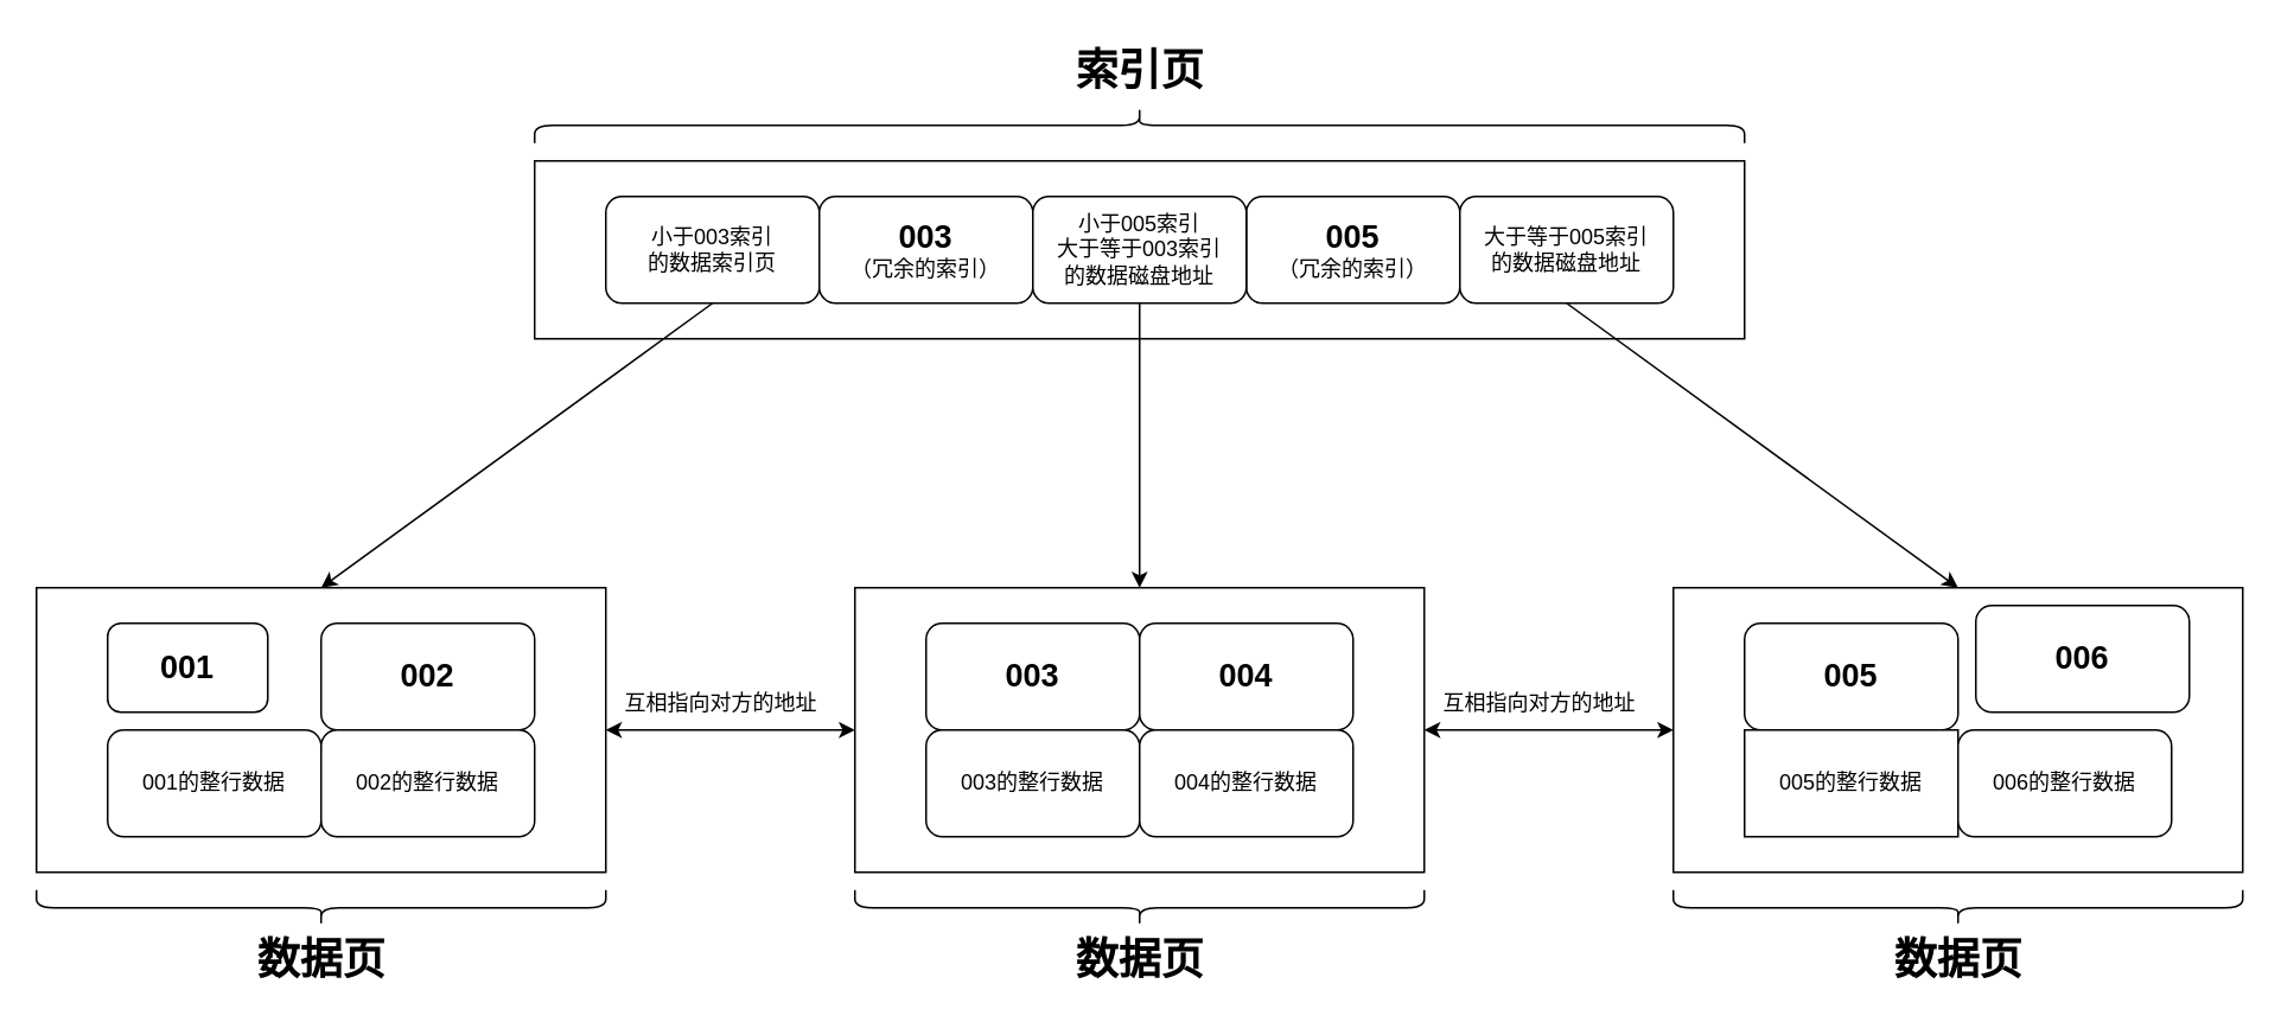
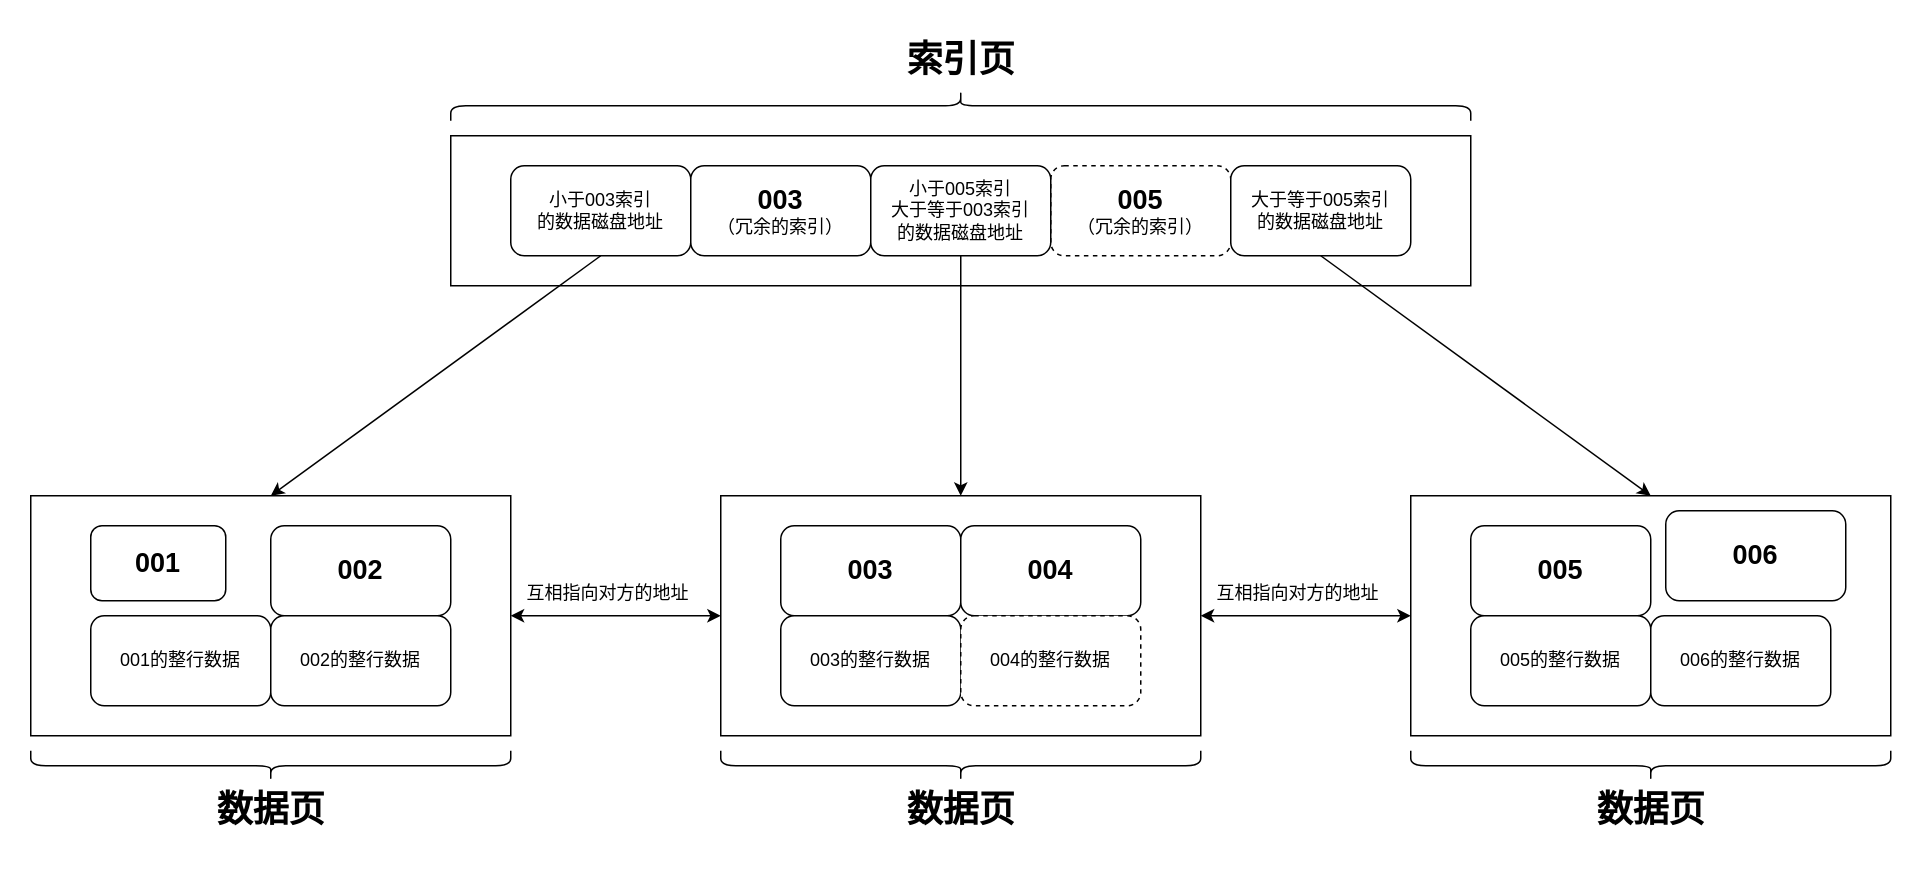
  <mxCell id="0" />
  <mxCell id="1" parent="0" />
  <mxCell id="2" value="" style="rounded=0;whiteSpace=wrap;html=1;" vertex="1" parent="1"><mxGeometry x="300" y="90" width="680" height="100" as="geometry" /></mxCell>
  <mxCell id="3" style="rounded=0;orthogonalLoop=1;jettySize=auto;html=1;exitX=0.5;exitY=1;exitDx=0;exitDy=0;entryX=0.5;entryY=0;entryDx=0;entryDy=0;" edge="1" parent="1" source="4" target="13"><mxGeometry relative="1" as="geometry" /></mxCell>
- <mxCell id="4" value="小于003索引&lt;div&gt;的数据&lt;span style=&quot;background-color: transparent; color: light-dark(rgb(0, 0, 0), rgb(255, 255, 255));&quot;&gt;索引页&lt;/span&gt;&lt;/div&gt;" style="rounded=1;whiteSpace=wrap;html=1;" vertex="1" parent="1"><mxGeometry x="340" y="110" width="120" height="60" as="geometry" /></mxCell>
+ <mxCell id="4" value="小于003索引&lt;div&gt;的数据&lt;span style=&quot;background-color: transparent; color: light-dark(rgb(0, 0, 0), rgb(255, 255, 255));&quot;&gt;磁盘地址&lt;/span&gt;&lt;/div&gt;" style="rounded=1;whiteSpace=wrap;html=1;" vertex="1" parent="1"><mxGeometry x="340" y="110" width="120" height="60" as="geometry" /></mxCell>
  <mxCell id="5" value="&lt;b&gt;&lt;font style=&quot;font-size: 18px;&quot;&gt;003&lt;/font&gt;&lt;/b&gt;&lt;div&gt;（冗余的索引）&lt;/div&gt;" style="rounded=1;whiteSpace=wrap;html=1;" vertex="1" parent="1"><mxGeometry x="460" y="110" width="120" height="60" as="geometry" /></mxCell>
- <mxCell id="6" value="&lt;b&gt;&lt;font style=&quot;font-size: 18px;&quot;&gt;005&lt;/font&gt;&lt;/b&gt;&lt;div&gt;（&lt;span style=&quot;background-color: transparent; color: light-dark(rgb(0, 0, 0), rgb(255, 255, 255));&quot;&gt;冗余的索引&lt;/span&gt;&lt;span style=&quot;background-color: transparent; color: light-dark(rgb(0, 0, 0), rgb(255, 255, 255));&quot;&gt;）&lt;/span&gt;&lt;/div&gt;" style="rounded=1;whiteSpace=wrap;html=1;" vertex="1" parent="1"><mxGeometry x="700" y="110" width="120" height="60" as="geometry" /></mxCell>
+ <mxCell id="6" value="&lt;b&gt;&lt;font style=&quot;font-size: 18px;&quot;&gt;005&lt;/font&gt;&lt;/b&gt;&lt;div&gt;（&lt;span style=&quot;background-color: transparent; color: light-dark(rgb(0, 0, 0), rgb(255, 255, 255));&quot;&gt;冗余的索引&lt;/span&gt;&lt;span style=&quot;background-color: transparent; color: light-dark(rgb(0, 0, 0), rgb(255, 255, 255));&quot;&gt;）&lt;/span&gt;&lt;/div&gt;" style="rounded=1;whiteSpace=wrap;html=1;dashed=1;" vertex="1" parent="1"><mxGeometry x="700" y="110" width="120" height="60" as="geometry" /></mxCell>
  <mxCell id="7" style="rounded=0;orthogonalLoop=1;jettySize=auto;html=1;exitX=0.5;exitY=1;exitDx=0;exitDy=0;entryX=0.5;entryY=0;entryDx=0;entryDy=0;" edge="1" parent="1" source="8" target="18"><mxGeometry relative="1" as="geometry" /></mxCell>
  <mxCell id="8" value="大于等于005索引&lt;div&gt;的数据磁盘地址&lt;/div&gt;" style="rounded=1;whiteSpace=wrap;html=1;" vertex="1" parent="1"><mxGeometry x="820" y="110" width="120" height="60" as="geometry" /></mxCell>
  <mxCell id="9" style="edgeStyle=orthogonalEdgeStyle;rounded=0;orthogonalLoop=1;jettySize=auto;html=1;exitX=0.5;exitY=1;exitDx=0;exitDy=0;entryX=0.5;entryY=0;entryDx=0;entryDy=0;" edge="1" parent="1" source="10" target="23"><mxGeometry relative="1" as="geometry" /></mxCell>
  <mxCell id="10" value="&lt;div&gt;小于005&lt;span style=&quot;background-color: transparent; color: light-dark(rgb(0, 0, 0), rgb(255, 255, 255));&quot;&gt;索引&lt;/span&gt;&lt;/div&gt;&lt;div&gt;大于等于003索引&lt;/div&gt;&lt;div&gt;&lt;span style=&quot;background-color: transparent; color: light-dark(rgb(0, 0, 0), rgb(255, 255, 255));&quot;&gt;的&lt;/span&gt;数据&lt;span style=&quot;background-color: transparent; color: light-dark(rgb(0, 0, 0), rgb(255, 255, 255));&quot;&gt;磁盘地址&lt;/span&gt;&lt;/div&gt;" style="rounded=1;whiteSpace=wrap;html=1;" vertex="1" parent="1"><mxGeometry x="580" y="110" width="120" height="60" as="geometry" /></mxCell>
  <mxCell id="11" value="" style="shape=curlyBracket;whiteSpace=wrap;html=1;rounded=1;flipH=1;labelPosition=right;verticalLabelPosition=middle;align=left;verticalAlign=middle;direction=south;" vertex="1" parent="1"><mxGeometry x="300" y="60" width="680" height="20" as="geometry" /></mxCell>
  <mxCell id="12" value="索引页" style="text;strokeColor=none;fillColor=none;html=1;fontSize=24;fontStyle=1;verticalAlign=middle;align=center;" vertex="1" parent="1"><mxGeometry x="590" y="20" width="100" height="40" as="geometry" /></mxCell>
  <mxCell id="13" value="" style="rounded=0;whiteSpace=wrap;html=1;" vertex="1" parent="1"><mxGeometry x="20" y="330" width="320" height="160" as="geometry" /></mxCell>
  <mxCell id="14" value="001" style="rounded=1;whiteSpace=wrap;html=1;fontStyle=1;fontSize=18;" vertex="1" parent="1"><mxGeometry x="60" y="350" width="90" height="50" as="geometry" /></mxCell>
  <mxCell id="15" value="002" style="rounded=1;whiteSpace=wrap;html=1;fontStyle=1;fontSize=18;" vertex="1" parent="1"><mxGeometry x="180" y="350" width="120" height="60" as="geometry" /></mxCell>
  <mxCell id="16" value="001的整行数据" style="rounded=1;whiteSpace=wrap;html=1;" vertex="1" parent="1"><mxGeometry x="60" y="410" width="120" height="60" as="geometry" /></mxCell>
  <mxCell id="17" value="002的整行数据" style="rounded=1;whiteSpace=wrap;html=1;" vertex="1" parent="1"><mxGeometry x="180" y="410" width="120" height="60" as="geometry" /></mxCell>
  <mxCell id="18" value="" style="rounded=0;whiteSpace=wrap;html=1;" vertex="1" parent="1"><mxGeometry x="940" y="330" width="320" height="160" as="geometry" /></mxCell>
  <mxCell id="19" value="005" style="rounded=1;whiteSpace=wrap;html=1;fontStyle=1;fontSize=18;" vertex="1" parent="1"><mxGeometry x="980" y="350" width="120" height="60" as="geometry" /></mxCell>
  <mxCell id="20" value="006" style="rounded=1;whiteSpace=wrap;html=1;fontStyle=1;fontSize=18;" vertex="1" parent="1"><mxGeometry x="1110" y="340" width="120" height="60" as="geometry" /></mxCell>
- <mxCell id="21" value="005的整行数据" style="whiteSpace=wrap;html=1;rounded=0;" vertex="1" parent="1"><mxGeometry x="980" y="410" width="120" height="60" as="geometry" /></mxCell>
+ <mxCell id="21" value="005的整行数据" style="rounded=1;whiteSpace=wrap;html=1;" vertex="1" parent="1"><mxGeometry x="980" y="410" width="120" height="60" as="geometry" /></mxCell>
  <mxCell id="22" value="006的整行数据" style="rounded=1;whiteSpace=wrap;html=1;" vertex="1" parent="1"><mxGeometry x="1100" y="410" width="120" height="60" as="geometry" /></mxCell>
  <mxCell id="23" value="" style="rounded=0;whiteSpace=wrap;html=1;" vertex="1" parent="1"><mxGeometry x="480" y="330" width="320" height="160" as="geometry" /></mxCell>
  <mxCell id="24" value="003" style="rounded=1;whiteSpace=wrap;html=1;fontStyle=1;fontSize=18;" vertex="1" parent="1"><mxGeometry x="520" y="350" width="120" height="60" as="geometry" /></mxCell>
  <mxCell id="25" value="004" style="rounded=1;whiteSpace=wrap;html=1;fontStyle=1;fontSize=18;" vertex="1" parent="1"><mxGeometry x="640" y="350" width="120" height="60" as="geometry" /></mxCell>
  <mxCell id="26" value="003的整行数据" style="rounded=1;whiteSpace=wrap;html=1;" vertex="1" parent="1"><mxGeometry x="520" y="410" width="120" height="60" as="geometry" /></mxCell>
- <mxCell id="27" value="004的整行数据" style="rounded=1;whiteSpace=wrap;html=1;" vertex="1" parent="1"><mxGeometry x="640" y="410" width="120" height="60" as="geometry" /></mxCell>
+ <mxCell id="27" value="004的整行数据" style="rounded=1;whiteSpace=wrap;html=1;dashed=1;" vertex="1" parent="1"><mxGeometry x="640" y="410" width="120" height="60" as="geometry" /></mxCell>
  <mxCell id="28" value="" style="endArrow=classic;startArrow=classic;html=1;rounded=0;entryX=0;entryY=0.5;entryDx=0;entryDy=0;exitX=1;exitY=0.5;exitDx=0;exitDy=0;" edge="1" parent="1" source="13" target="23"><mxGeometry width="50" height="50" relative="1" as="geometry"><mxPoint x="375" y="420" as="sourcePoint" /><mxPoint x="425" y="370" as="targetPoint" /></mxGeometry></mxCell>
  <mxCell id="29" value="" style="endArrow=classic;startArrow=classic;html=1;rounded=0;entryX=0;entryY=0.5;entryDx=0;entryDy=0;exitX=1;exitY=0.5;exitDx=0;exitDy=0;" edge="1" parent="1" source="23" target="18"><mxGeometry width="50" height="50" relative="1" as="geometry"><mxPoint x="840" y="400" as="sourcePoint" /><mxPoint x="560" y="400" as="targetPoint" /></mxGeometry></mxCell>
  <mxCell id="30" value="" style="shape=curlyBracket;whiteSpace=wrap;html=1;rounded=1;flipH=1;labelPosition=right;verticalLabelPosition=middle;align=left;verticalAlign=middle;direction=north;" vertex="1" parent="1"><mxGeometry x="20" y="500" width="320" height="20" as="geometry" /></mxCell>
  <mxCell id="31" value="数据页" style="text;strokeColor=none;fillColor=none;html=1;fontSize=24;fontStyle=1;verticalAlign=middle;align=center;" vertex="1" parent="1"><mxGeometry x="130" y="520" width="100" height="40" as="geometry" /></mxCell>
  <mxCell id="32" value="" style="shape=curlyBracket;whiteSpace=wrap;html=1;rounded=1;flipH=1;labelPosition=right;verticalLabelPosition=middle;align=left;verticalAlign=middle;direction=north;" vertex="1" parent="1"><mxGeometry x="480" y="500" width="320" height="20" as="geometry" /></mxCell>
  <mxCell id="33" value="数据页" style="text;strokeColor=none;fillColor=none;html=1;fontSize=24;fontStyle=1;verticalAlign=middle;align=center;" vertex="1" parent="1"><mxGeometry x="590" y="520" width="100" height="40" as="geometry" /></mxCell>
  <mxCell id="34" value="" style="shape=curlyBracket;whiteSpace=wrap;html=1;rounded=1;flipH=1;labelPosition=right;verticalLabelPosition=middle;align=left;verticalAlign=middle;direction=north;" vertex="1" parent="1"><mxGeometry x="940" y="500" width="320" height="20" as="geometry" /></mxCell>
  <mxCell id="35" value="数据页" style="text;strokeColor=none;fillColor=none;html=1;fontSize=24;fontStyle=1;verticalAlign=middle;align=center;" vertex="1" parent="1"><mxGeometry x="1050" y="520" width="100" height="40" as="geometry" /></mxCell>
  <mxCell id="36" value="互相指向对方的地址" style="text;html=1;align=center;verticalAlign=middle;whiteSpace=wrap;rounded=0;" vertex="1" parent="1"><mxGeometry x="350" y="380" width="110" height="30" as="geometry" /></mxCell>
  <mxCell id="37" value="互相指向对方的地址" style="text;html=1;align=center;verticalAlign=middle;whiteSpace=wrap;rounded=0;" vertex="1" parent="1"><mxGeometry x="810" y="380" width="110" height="30" as="geometry" /></mxCell>
